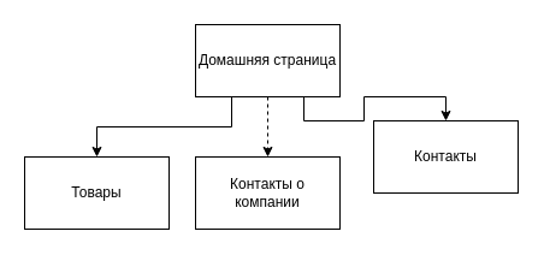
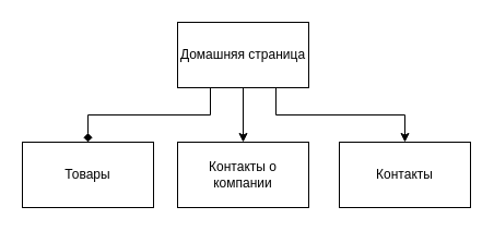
  <mxCell id="0" />
  <mxCell id="1" parent="0" />
  <mxCell id="2" style="edgeStyle=orthogonalEdgeStyle;rounded=0;orthogonalLoop=1;jettySize=auto;html=1;exitX=0.75;exitY=1;exitDx=0;exitDy=0;entryX=0.5;entryY=0;entryDx=0;entryDy=0;" edge="1" parent="1" source="5" target="8"><mxGeometry relative="1" as="geometry" /></mxCell>
- <mxCell id="3" style="edgeStyle=orthogonalEdgeStyle;rounded=0;orthogonalLoop=1;jettySize=auto;html=1;exitX=0.5;exitY=1;exitDx=0;exitDy=0;entryX=0.5;entryY=0;entryDx=0;entryDy=0;dashed=1;" edge="1" parent="1" source="5" target="7"><mxGeometry relative="1" as="geometry" /></mxCell>
- <mxCell id="4" style="edgeStyle=orthogonalEdgeStyle;rounded=0;orthogonalLoop=1;jettySize=auto;html=1;exitX=0.25;exitY=1;exitDx=0;exitDy=0;entryX=0.5;entryY=0;entryDx=0;entryDy=0;" edge="1" parent="1" source="5" target="6"><mxGeometry relative="1" as="geometry" /></mxCell>
+ <mxCell id="3" style="edgeStyle=orthogonalEdgeStyle;rounded=0;orthogonalLoop=1;jettySize=auto;html=1;exitX=0.5;exitY=1;exitDx=0;exitDy=0;entryX=0.5;entryY=0;entryDx=0;entryDy=0;" edge="1" parent="1" source="5" target="7"><mxGeometry relative="1" as="geometry" /></mxCell>
+ <mxCell id="4" style="edgeStyle=orthogonalEdgeStyle;rounded=0;orthogonalLoop=1;jettySize=auto;html=1;exitX=0.25;exitY=1;exitDx=0;exitDy=0;entryX=0.5;entryY=0;entryDx=0;entryDy=0;endArrow=diamond;" edge="1" parent="1" source="5" target="6"><mxGeometry relative="1" as="geometry" /></mxCell>
  <mxCell id="5" value="Домашняя страница" style="rounded=0;whiteSpace=wrap;html=1;" vertex="1" parent="1"><mxGeometry x="162" y="20" width="120" height="60" as="geometry" /></mxCell>
  <mxCell id="6" value="Товары" style="rounded=0;whiteSpace=wrap;html=1;" vertex="1" parent="1"><mxGeometry x="20" y="130" width="120" height="60" as="geometry" /></mxCell>
  <mxCell id="7" value="Контакты о компании" style="rounded=0;whiteSpace=wrap;html=1;" vertex="1" parent="1"><mxGeometry x="162" y="130" width="120" height="60" as="geometry" /></mxCell>
- <mxCell id="8" value="Контакты" style="rounded=0;whiteSpace=wrap;html=1;" vertex="1" parent="1"><mxGeometry x="310" y="100" width="120" height="60" as="geometry" /></mxCell>
+ <mxCell id="8" value="Контакты" style="rounded=0;whiteSpace=wrap;html=1;" vertex="1" parent="1"><mxGeometry x="310" y="130" width="120" height="60" as="geometry" /></mxCell>
